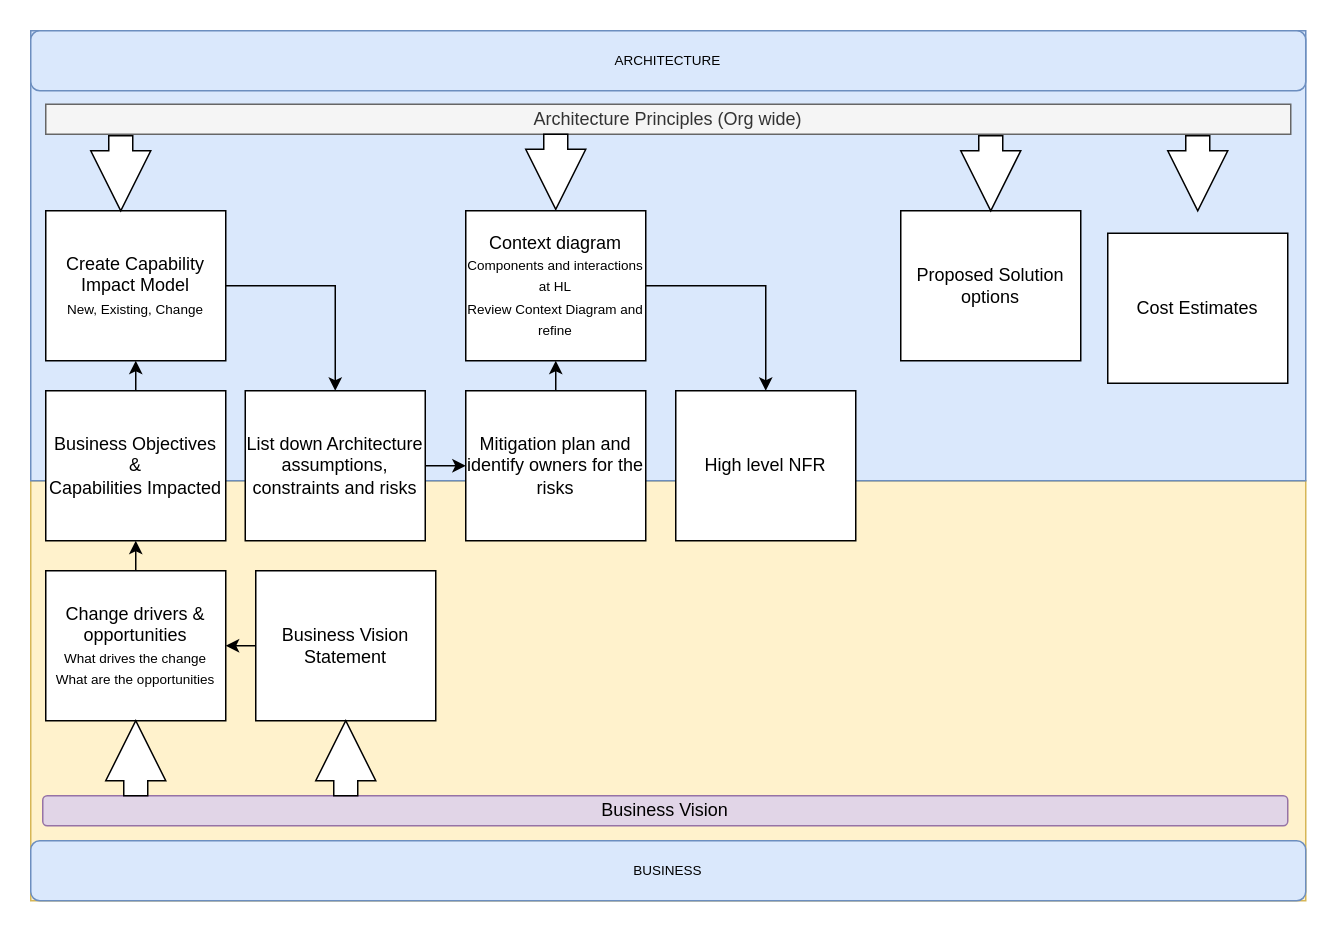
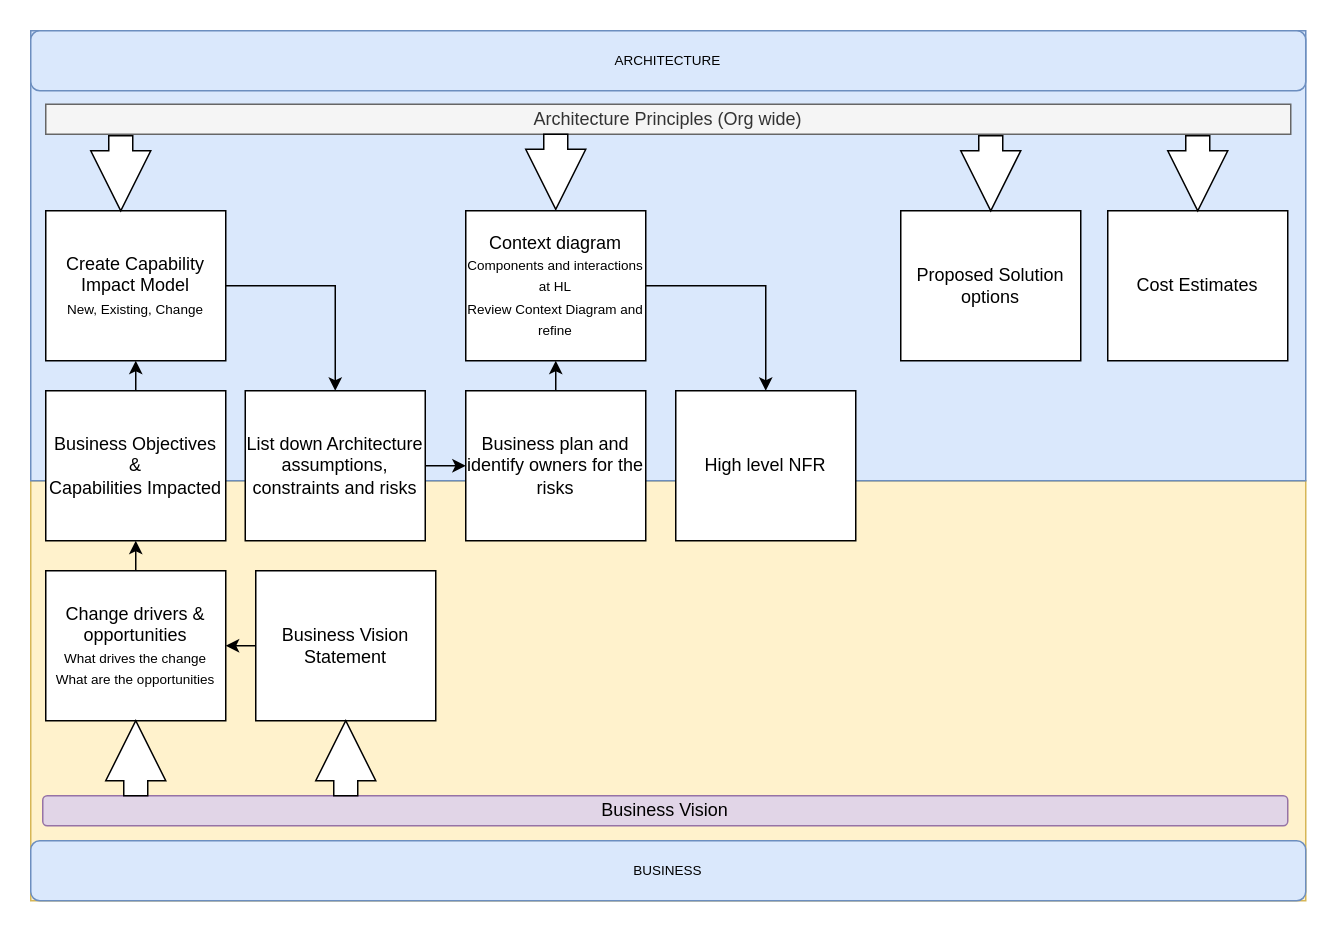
  <mxCell id="0" />
  <mxCell id="1" parent="0" />
  <mxCell id="2" value="" style="rounded=0;whiteSpace=wrap;html=1;fontSize=9;fillColor=#fff2cc;strokeColor=#d6b656;" vertex="1" parent="1"><mxGeometry y="320" width="850" height="280" as="geometry" x="20" /></mxCell>
  <mxCell id="3" value="" style="rounded=0;whiteSpace=wrap;html=1;fontSize=9;fillColor=#dae8fc;strokeColor=#6c8ebf;" vertex="1" parent="1"><mxGeometry y="20" width="850" height="300" as="geometry" x="20" /></mxCell>
  <mxCell id="4" value="Architecture Principles (Org wide)" style="rounded=0;whiteSpace=wrap;html=1;fillColor=#f5f5f5;strokeColor=#666666;fontColor=#333333;" vertex="1" parent="1"><mxGeometry x="30" y="69" width="830" height="20" as="geometry" /></mxCell>
  <mxCell id="5" value="Business Vision" style="whiteSpace=wrap;html=1;fillColor=#e1d5e7;strokeColor=#9673a6;rounded=1;" vertex="1" parent="1"><mxGeometry x="28" y="530" width="830" height="20" as="geometry" /></mxCell>
  <mxCell id="6" style="edgeStyle=orthogonalEdgeStyle;rounded=0;orthogonalLoop=1;jettySize=auto;html=1;exitX=0.5;exitY=0;exitDx=0;exitDy=0;entryX=0.5;entryY=1;entryDx=0;entryDy=0;fontSize=9;" edge="1" parent="1" source="7" target="9"><mxGeometry relative="1" as="geometry" /></mxCell>
  <mxCell id="7" value="Change drivers &amp;amp; opportunities&lt;br&gt;&lt;font style=&quot;font-size: 9px;&quot;&gt;What drives the change&lt;br&gt;&lt;/font&gt;&lt;font style=&quot;font-size: 9px;&quot;&gt;What are the opportunities&lt;/font&gt;" style="rounded=0;whiteSpace=wrap;html=1;" vertex="1" parent="1"><mxGeometry x="30" y="380" width="120" height="100" as="geometry" /></mxCell>
  <mxCell id="8" style="edgeStyle=orthogonalEdgeStyle;rounded=0;orthogonalLoop=1;jettySize=auto;html=1;exitX=0.5;exitY=0;exitDx=0;exitDy=0;entryX=0.5;entryY=1;entryDx=0;entryDy=0;fontSize=9;" edge="1" parent="1" source="9" target="11"><mxGeometry relative="1" as="geometry" /></mxCell>
  <mxCell id="9" value="Business Objectives &amp;amp; &lt;br&gt;Capabilities Impacted" style="rounded=0;whiteSpace=wrap;html=1;" vertex="1" parent="1"><mxGeometry x="30" y="260" width="120" height="100" as="geometry" /></mxCell>
  <mxCell id="10" style="edgeStyle=orthogonalEdgeStyle;rounded=0;orthogonalLoop=1;jettySize=auto;html=1;exitX=1;exitY=0.5;exitDx=0;exitDy=0;entryX=0.5;entryY=0;entryDx=0;entryDy=0;fontSize=9;" edge="1" parent="1" source="11" target="13"><mxGeometry relative="1" as="geometry" /></mxCell>
  <mxCell id="11" value="Create Capability Impact Model&lt;br&gt;&lt;font style=&quot;font-size: 9px;&quot;&gt;New, Existing, Change&lt;/font&gt;" style="rounded=0;whiteSpace=wrap;html=1;" vertex="1" parent="1"><mxGeometry x="30" y="140" width="120" height="100" as="geometry" /></mxCell>
  <mxCell id="12" style="edgeStyle=orthogonalEdgeStyle;rounded=0;orthogonalLoop=1;jettySize=auto;html=1;exitX=1;exitY=0.5;exitDx=0;exitDy=0;entryX=0;entryY=0.5;entryDx=0;entryDy=0;fontSize=9;" edge="1" parent="1" source="13" target="15"><mxGeometry relative="1" as="geometry" /></mxCell>
  <mxCell id="13" value="List down Architecture assumptions, constraints and risks" style="rounded=0;whiteSpace=wrap;html=1;" vertex="1" parent="1"><mxGeometry x="163" y="260" width="120" height="100" as="geometry" /></mxCell>
  <mxCell id="14" style="edgeStyle=orthogonalEdgeStyle;rounded=0;orthogonalLoop=1;jettySize=auto;html=1;exitX=0.5;exitY=0;exitDx=0;exitDy=0;entryX=0.5;entryY=1;entryDx=0;entryDy=0;fontSize=9;" edge="1" parent="1" source="15" target="17"><mxGeometry relative="1" as="geometry" /></mxCell>
- <mxCell id="15" value="Mitigation plan and identify owners for the risks" style="rounded=0;whiteSpace=wrap;html=1;" vertex="1" parent="1"><mxGeometry x="310" y="260" width="120" height="100" as="geometry" /></mxCell>
+ <mxCell id="15" value="Business plan and identify owners for the risks" style="rounded=0;whiteSpace=wrap;html=1;" vertex="1" parent="1"><mxGeometry x="310" y="260" width="120" height="100" as="geometry" /></mxCell>
  <mxCell id="16" style="edgeStyle=orthogonalEdgeStyle;rounded=0;orthogonalLoop=1;jettySize=auto;html=1;exitX=1;exitY=0.5;exitDx=0;exitDy=0;fontSize=9;" edge="1" parent="1" source="17" target="18"><mxGeometry relative="1" as="geometry" /></mxCell>
  <mxCell id="17" value="Context diagram&lt;br&gt;&lt;font style=&quot;font-size: 9px;&quot;&gt;Components and interactions at HL&lt;br&gt;Review Context Diagram and refine&lt;br&gt;&lt;/font&gt;" style="rounded=0;whiteSpace=wrap;html=1;" vertex="1" parent="1"><mxGeometry x="310" y="140" width="120" height="100" as="geometry" /></mxCell>
  <mxCell id="18" value="High level NFR" style="rounded=0;whiteSpace=wrap;html=1;" vertex="1" parent="1"><mxGeometry x="450" y="260" width="120" height="100" as="geometry" /></mxCell>
  <mxCell id="19" value="Proposed Solution options" style="rounded=0;whiteSpace=wrap;html=1;" vertex="1" parent="1"><mxGeometry x="600" y="140" width="120" height="100" as="geometry" /></mxCell>
- <mxCell id="20" value="Cost Estimates" style="rounded=0;whiteSpace=wrap;html=1;" vertex="1" parent="1"><mxGeometry x="738" y="155" width="120" height="100" as="geometry" /></mxCell>
+ <mxCell id="20" value="Cost Estimates" style="rounded=0;whiteSpace=wrap;html=1;" vertex="1" parent="1"><mxGeometry x="738" y="140" width="120" height="100" as="geometry" /></mxCell>
  <mxCell id="21" value="ARCHITECTURE" style="rounded=1;whiteSpace=wrap;html=1;fontSize=9;fillColor=#dae8fc;strokeColor=#6c8ebf;" vertex="1" parent="1"><mxGeometry y="20" width="850" height="40" as="geometry" x="20" /></mxCell>
  <mxCell id="22" value="BUSINESS" style="rounded=1;whiteSpace=wrap;html=1;fontSize=9;fillColor=#dae8fc;strokeColor=#6c8ebf;" vertex="1" parent="1"><mxGeometry y="560" width="850" height="40" as="geometry" x="20" /></mxCell>
  <mxCell id="23" style="edgeStyle=orthogonalEdgeStyle;rounded=0;orthogonalLoop=1;jettySize=auto;html=1;exitX=0;exitY=0.5;exitDx=0;exitDy=0;entryX=1;entryY=0.5;entryDx=0;entryDy=0;fontSize=9;" edge="1" parent="1" source="24" target="7"><mxGeometry relative="1" as="geometry" /></mxCell>
  <mxCell id="24" value="Business Vision Statement" style="rounded=0;whiteSpace=wrap;html=1;" vertex="1" parent="1"><mxGeometry x="170" y="380" width="120" height="100" as="geometry" /></mxCell>
  <mxCell id="25" value="" style="html=1;shadow=0;dashed=0;align=center;verticalAlign=middle;shape=mxgraph.arrows2.arrow;dy=0.6;dx=40;direction=north;notch=0;fontSize=9;" vertex="1" parent="1"><mxGeometry x="70" y="480" width="40" height="50" as="geometry" /></mxCell>
  <mxCell id="26" value="" style="html=1;shadow=0;dashed=0;align=center;verticalAlign=middle;shape=mxgraph.arrows2.arrow;dy=0.6;dx=40;direction=north;notch=0;fontSize=9;" vertex="1" parent="1"><mxGeometry x="210" y="480" width="40" height="50" as="geometry" /></mxCell>
  <mxCell id="27" value="" style="html=1;shadow=0;dashed=0;align=center;verticalAlign=middle;shape=mxgraph.arrows2.arrow;dy=0.6;dx=40;direction=south;notch=0;fontSize=9;" vertex="1" parent="1"><mxGeometry x="60" y="90" width="40" height="50" as="geometry" /></mxCell>
  <mxCell id="28" value="" style="html=1;shadow=0;dashed=0;align=center;verticalAlign=middle;shape=mxgraph.arrows2.arrow;dy=0.6;dx=40;direction=south;notch=0;fontSize=9;" vertex="1" parent="1"><mxGeometry x="350" y="89" width="40" height="50" as="geometry" /></mxCell>
  <mxCell id="29" value="" style="html=1;shadow=0;dashed=0;align=center;verticalAlign=middle;shape=mxgraph.arrows2.arrow;dy=0.6;dx=40;direction=south;notch=0;fontSize=9;" vertex="1" parent="1"><mxGeometry x="640" y="90" width="40" height="50" as="geometry" /></mxCell>
  <mxCell id="30" value="" style="html=1;shadow=0;dashed=0;align=center;verticalAlign=middle;shape=mxgraph.arrows2.arrow;dy=0.6;dx=40;direction=south;notch=0;fontSize=9;" vertex="1" parent="1"><mxGeometry x="778" y="90" width="40" height="50" as="geometry" /></mxCell>
